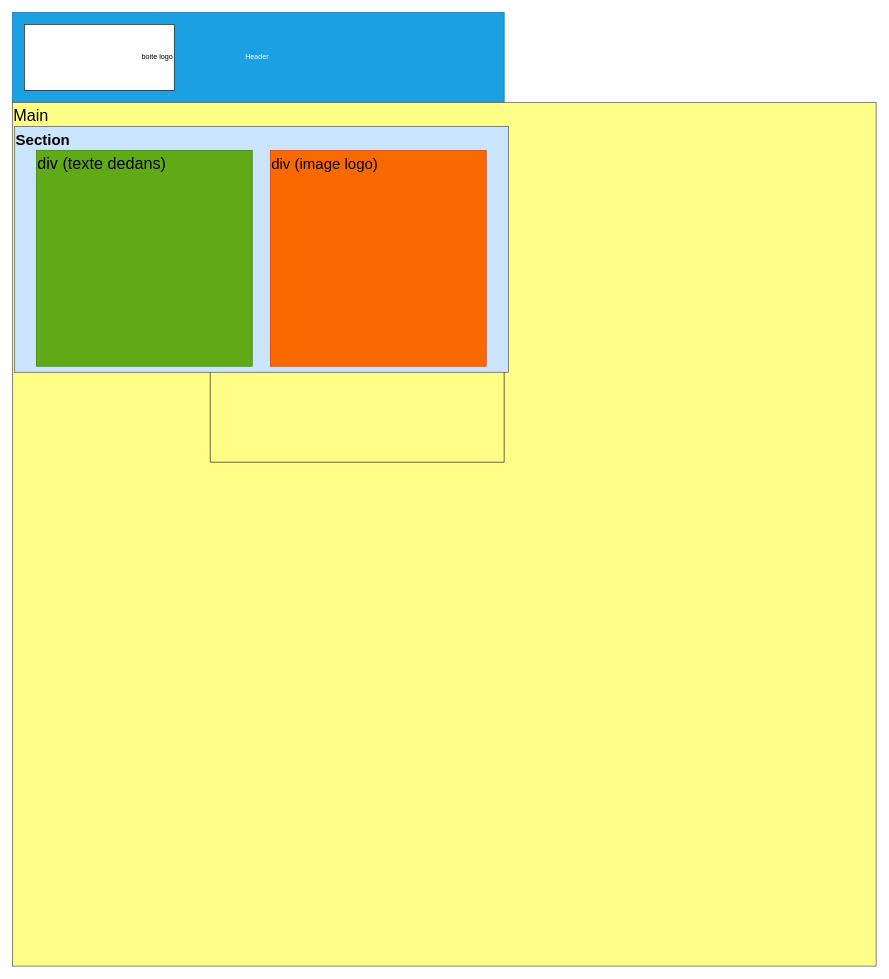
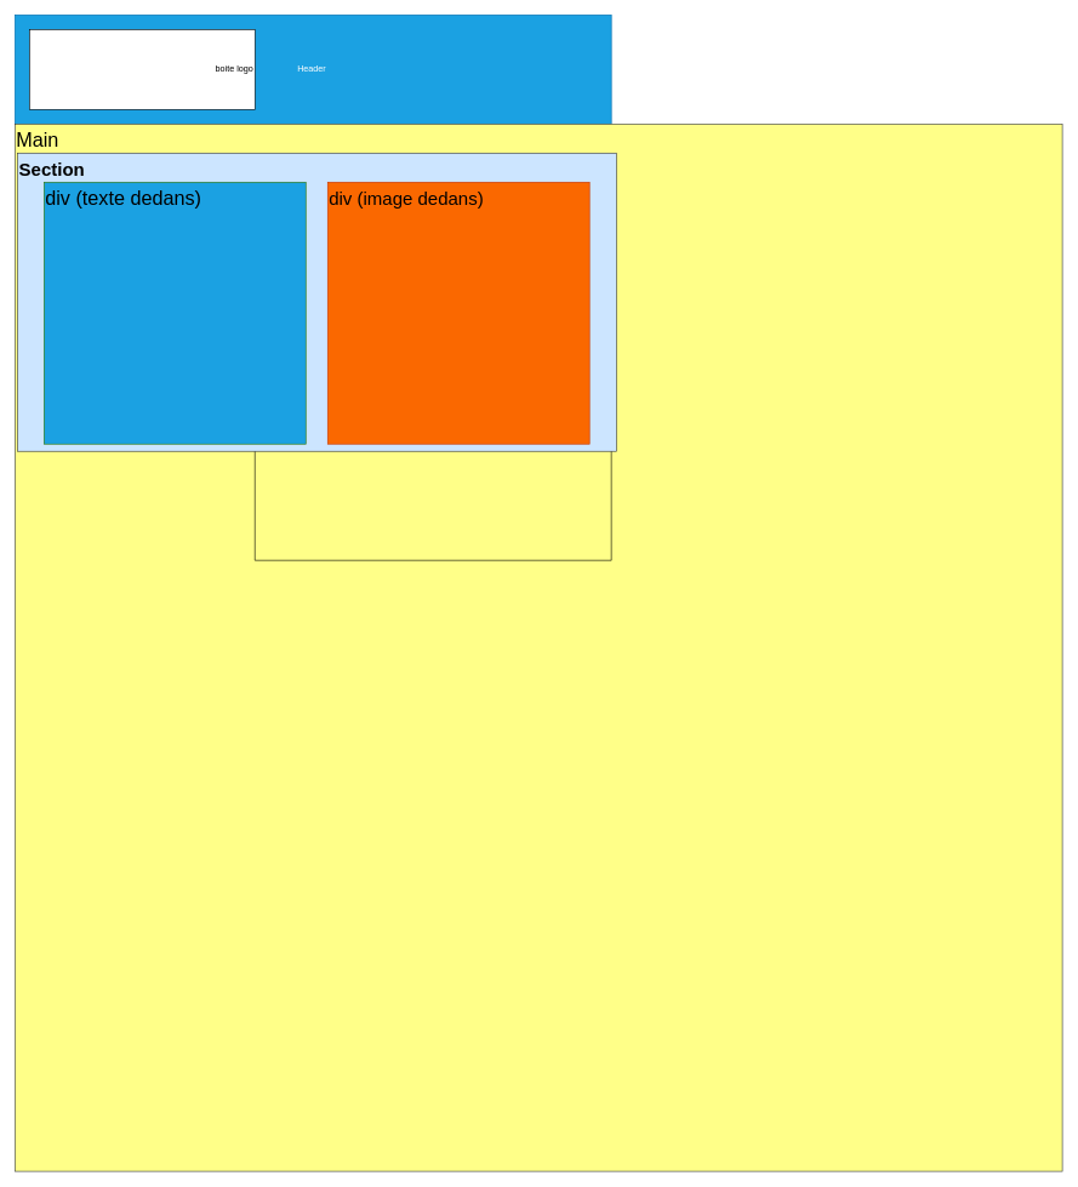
  <mxCell id="0" />
  <mxCell id="1" parent="0" />
  <mxCell id="2" value="Header&amp;nbsp;" style="rounded=0;whiteSpace=wrap;html=1;fillColor=#1ba1e2;fontColor=#ffffff;strokeColor=#006EAF;" parent="1" vertex="1"><mxGeometry width="820" height="150" as="geometry" x="20" y="20" /></mxCell>
- <mxCell id="3" value="boite logo" style="rounded=0;whiteSpace=wrap;html=1;align=right;" vertex="1" parent="1"><mxGeometry x="40" y="40" width="250" height="110" as="geometry" /></mxCell>
+ <mxCell id="3" value="boite logo" style="rounded=0;whiteSpace=wrap;html=1;align=right;" vertex="1" parent="1"><mxGeometry x="40" y="40" width="310" height="110" as="geometry" /></mxCell>
  <mxCell id="4" value="&lt;font style=&quot;font-size: 27px&quot;&gt;Main&lt;/font&gt;" style="whiteSpace=wrap;html=1;aspect=fixed;fillColor=#ffff88;strokeColor=#36393d;fontColor=#000000;align=left;verticalAlign=top;" vertex="1" parent="1"><mxGeometry y="170" width="1440" height="1440" as="geometry" x="20" /></mxCell>
  <mxCell id="5" value="" style="swimlane;startSize=0;fontSize=27;fontColor=#000000;" vertex="1" parent="1"><mxGeometry x="350" y="570" width="490" height="200" as="geometry" /></mxCell>
  <mxCell id="6" value="&lt;div&gt;&lt;span style=&quot;color: rgb(0 , 0 , 0)&quot;&gt;&lt;b&gt;&lt;font style=&quot;font-size: 25px&quot;&gt;Section&lt;/font&gt;&lt;/b&gt;&lt;/span&gt;&lt;/div&gt;" style="rounded=0;whiteSpace=wrap;html=1;fontSize=27;fillColor=#cce5ff;strokeColor=#36393d;align=left;verticalAlign=top;" vertex="1" parent="1"><mxGeometry x="24" y="210" width="823" height="410" as="geometry" /></mxCell>
- <mxCell id="7" value="&lt;font color=&quot;#000000&quot;&gt;div (texte dedans)&lt;/font&gt;" style="whiteSpace=wrap;html=1;aspect=fixed;fontSize=27;fontColor=#ffffff;fillColor=#60a917;strokeColor=#2D7600;align=left;verticalAlign=top;" vertex="1" parent="1"><mxGeometry x="60" y="250" width="360" height="360" as="geometry" /></mxCell>
- <mxCell id="8" value="div (image logo)" style="whiteSpace=wrap;html=1;aspect=fixed;fontSize=25;fontColor=#000000;fillColor=#fa6800;strokeColor=#C73500;align=left;verticalAlign=top;" vertex="1" parent="1"><mxGeometry x="450" y="250" width="360" height="360" as="geometry" /></mxCell>
+ <mxCell id="7" value="&lt;font color=&quot;#000000&quot;&gt;div (texte dedans)&lt;/font&gt;" style="whiteSpace=wrap;html=1;aspect=fixed;fontSize=27;fontColor=#ffffff;fillColor=#1ba1e2;strokeColor=#2D7600;align=left;verticalAlign=top;" vertex="1" parent="1"><mxGeometry x="60" y="250" width="360" height="360" as="geometry" /></mxCell>
+ <mxCell id="8" value="div (image dedans)" style="whiteSpace=wrap;html=1;aspect=fixed;fontSize=25;fontColor=#000000;fillColor=#fa6800;strokeColor=#C73500;align=left;verticalAlign=top;" vertex="1" parent="1"><mxGeometry x="450" y="250" width="360" height="360" as="geometry" /></mxCell>
